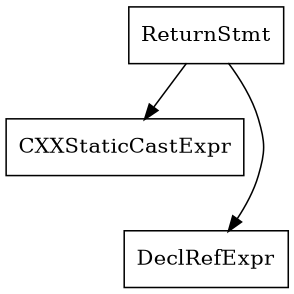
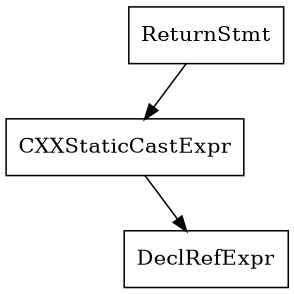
  digraph {
    node [shape=record]
    n1 [label="{ReturnStmt}"]
    n2 [label="{CXXStaticCastExpr}"]
    n3 [label="{DeclRefExpr}"]
    n1 -> n2
-   n1 -> n3
+   n2 -> n3
  }
